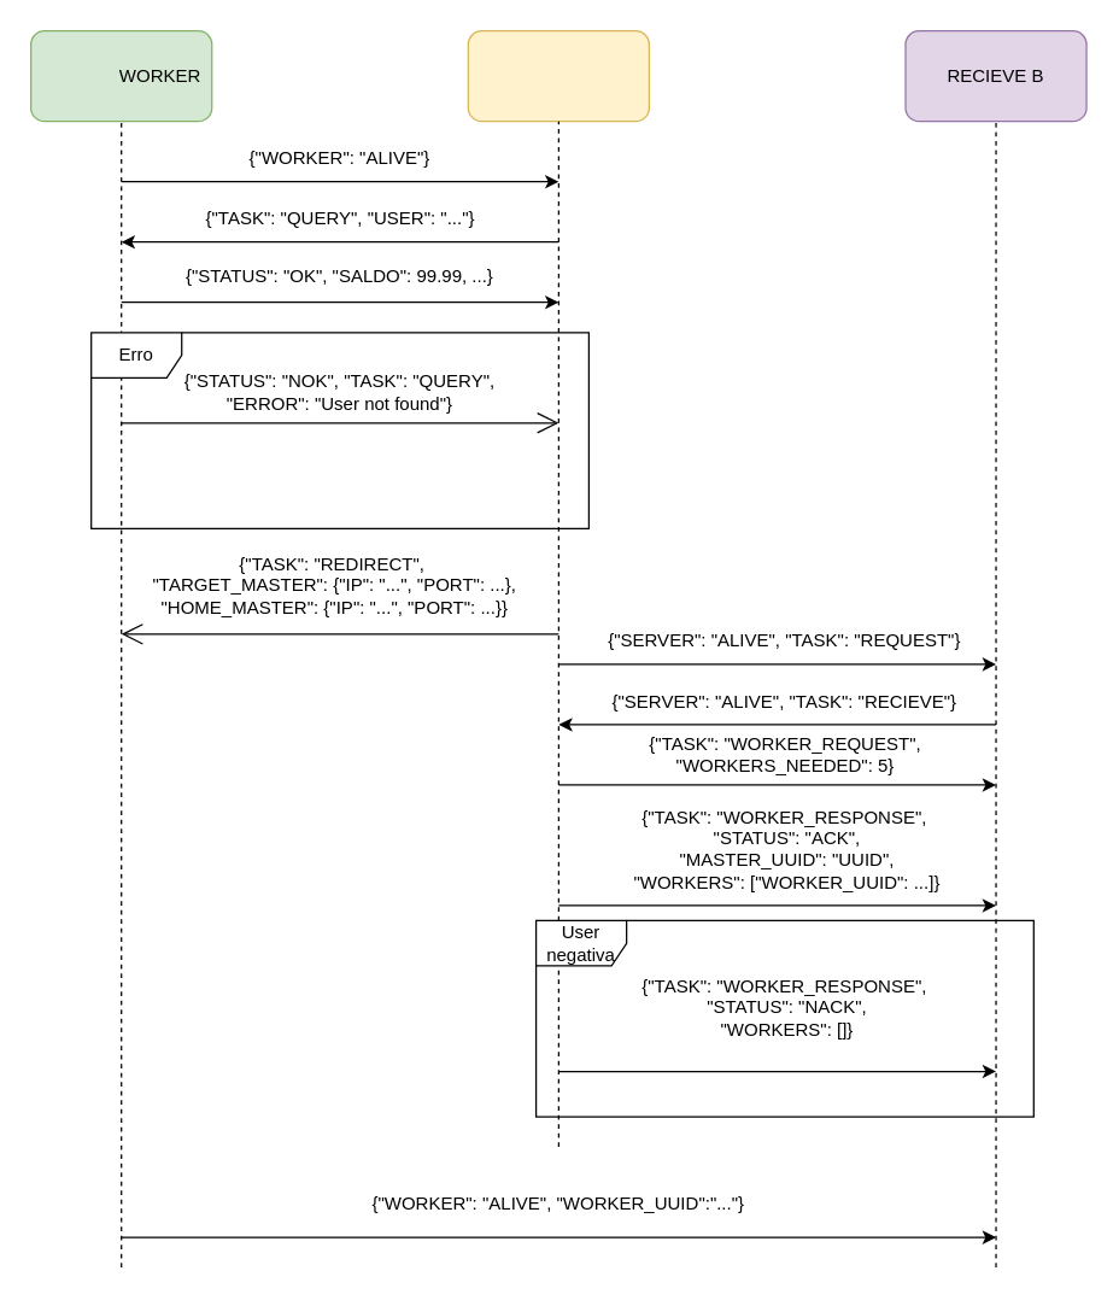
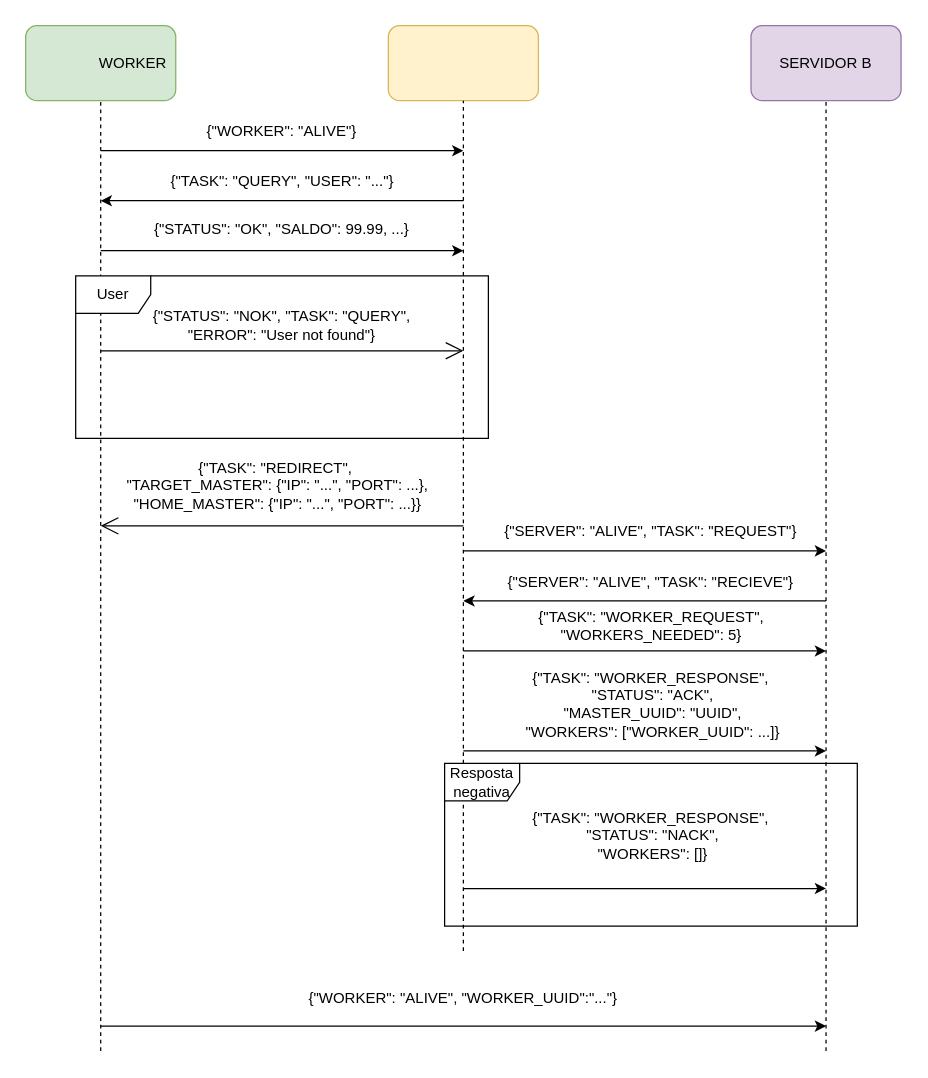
  <mxCell id="0" />
  <mxCell id="1" parent="0" />
  <mxCell id="2" value="" style="rounded=1;whiteSpace=wrap;html=1;fillColor=#d5e8d4;strokeColor=#82b366;" vertex="1" parent="1"><mxGeometry x="20" y="20" width="120" height="60" as="geometry" /></mxCell>
  <mxCell id="3" value="" style="rounded=1;whiteSpace=wrap;html=1;fillColor=#fff2cc;strokeColor=#d6b656;" vertex="1" parent="1"><mxGeometry x="310" y="20" width="120" height="60" as="geometry" /></mxCell>
  <mxCell id="4" value="" style="rounded=1;whiteSpace=wrap;html=1;fillColor=#e1d5e7;strokeColor=#9673a6;" vertex="1" parent="1"><mxGeometry x="600" y="20" width="120" height="60" as="geometry" /></mxCell>
  <mxCell id="5" value="" style="endArrow=none;dashed=1;html=1;rounded=0;entryX=0.5;entryY=1;entryDx=0;entryDy=0;" edge="1" parent="1" target="2"><mxGeometry width="50" height="50" relative="1" as="geometry"><mxPoint x="80" y="840" as="sourcePoint" /><mxPoint x="420" y="160" as="targetPoint" /></mxGeometry></mxCell>
  <mxCell id="6" value="" style="endArrow=none;dashed=1;html=1;rounded=0;entryX=0.5;entryY=1;entryDx=0;entryDy=0;" edge="1" parent="1" target="3"><mxGeometry width="50" height="50" relative="1" as="geometry"><mxPoint x="370" y="760" as="sourcePoint" /><mxPoint x="420" y="160" as="targetPoint" /></mxGeometry></mxCell>
  <mxCell id="7" value="" style="endArrow=none;dashed=1;html=1;rounded=0;entryX=0.5;entryY=1;entryDx=0;entryDy=0;" edge="1" parent="1" target="4"><mxGeometry width="50" height="50" relative="1" as="geometry"><mxPoint x="660" y="840" as="sourcePoint" /><mxPoint x="420" y="160" as="targetPoint" /></mxGeometry></mxCell>
  <mxCell id="8" value="WORKER" style="text;strokeColor=none;fillColor=none;align=left;verticalAlign=middle;spacingLeft=4;spacingRight=4;overflow=hidden;points=[[0,0.5],[1,0.5]];portConstraint=eastwest;rotatable=0;whiteSpace=wrap;html=1;" vertex="1" parent="1"><mxGeometry x="72.5" y="35" width="65" height="30" as="geometry" /></mxCell>
- <mxCell id="9" value="RECIEVE B" style="text;html=1;align=center;verticalAlign=middle;whiteSpace=wrap;rounded=0;" vertex="1" parent="1"><mxGeometry x="620" y="35" width="80" height="30" as="geometry" /></mxCell>
+ <mxCell id="9" value="SERVIDOR B" style="text;html=1;align=center;verticalAlign=middle;whiteSpace=wrap;rounded=0;" vertex="1" parent="1"><mxGeometry x="620" y="35" width="80" height="30" as="geometry" /></mxCell>
  <mxCell id="10" value="" style="endArrow=classic;html=1;rounded=0;" edge="1" parent="1"><mxGeometry width="50" height="50" relative="1" as="geometry"><mxPoint x="80" y="120" as="sourcePoint" /><mxPoint x="370" y="120" as="targetPoint" /></mxGeometry></mxCell>
  <mxCell id="11" value="{&quot;WORKER&quot;: &quot;ALIVE&quot;}" style="text;html=1;align=center;verticalAlign=middle;whiteSpace=wrap;rounded=0;" vertex="1" parent="1"><mxGeometry x="160" y="90" width="130" height="30" as="geometry" /></mxCell>
  <mxCell id="12" value="" style="endArrow=classic;html=1;rounded=0;" edge="1" parent="1"><mxGeometry width="50" height="50" relative="1" as="geometry"><mxPoint x="370" y="160" as="sourcePoint" /><mxPoint x="80" y="160" as="targetPoint" /></mxGeometry></mxCell>
  <mxCell id="13" value="{&quot;TASK&quot;: &quot;QUERY&quot;, &quot;USER&quot;: &quot;...&quot;}" style="text;html=1;align=center;verticalAlign=middle;whiteSpace=wrap;rounded=0;" vertex="1" parent="1"><mxGeometry x="127.5" y="130" width="195" height="30" as="geometry" /></mxCell>
  <mxCell id="14" value="" style="endArrow=classic;html=1;rounded=0;" edge="1" parent="1"><mxGeometry width="50" height="50" relative="1" as="geometry"><mxPoint x="80" y="200" as="sourcePoint" /><mxPoint x="370" y="200" as="targetPoint" /></mxGeometry></mxCell>
  <mxCell id="15" value="{&quot;STATUS&quot;: &quot;OK&quot;, &quot;SALDO&quot;: 99.99, ...}&lt;div&gt;&lt;br&gt;&lt;/div&gt;" style="text;html=1;align=center;verticalAlign=middle;whiteSpace=wrap;rounded=0;" vertex="1" parent="1"><mxGeometry x="120" y="180" width="210" height="20" as="geometry" /></mxCell>
- <mxCell id="16" value="Erro" style="shape=umlFrame;whiteSpace=wrap;html=1;pointerEvents=0;" vertex="1" parent="1"><mxGeometry x="60" y="220" width="330" height="130" as="geometry" /></mxCell>
+ <mxCell id="16" value="User" style="shape=umlFrame;whiteSpace=wrap;html=1;pointerEvents=0;" vertex="1" parent="1"><mxGeometry x="60" y="220" width="330" height="130" as="geometry" /></mxCell>
  <mxCell id="17" value="" style="endArrow=open;endFill=1;endSize=12;html=1;rounded=0;" edge="1" parent="1"><mxGeometry width="160" relative="1" as="geometry"><mxPoint x="80" y="280" as="sourcePoint" /><mxPoint x="370" y="280" as="targetPoint" /></mxGeometry></mxCell>
  <mxCell id="18" value="{&quot;STATUS&quot;: &quot;NOK&quot;, &quot;TASK&quot;: &quot;QUERY&quot;, &quot;ERROR&quot;: &quot;User not found&quot;}" style="text;html=1;align=center;verticalAlign=middle;whiteSpace=wrap;rounded=0;" vertex="1" parent="1"><mxGeometry x="105" y="240" width="240" height="40" as="geometry" /></mxCell>
  <mxCell id="19" value="" style="endArrow=open;endFill=1;endSize=12;html=1;rounded=0;" edge="1" parent="1"><mxGeometry width="160" relative="1" as="geometry"><mxPoint x="370" y="420" as="sourcePoint" /><mxPoint x="80" y="420" as="targetPoint" /></mxGeometry></mxCell>
  <mxCell id="20" value="&lt;div&gt;{&quot;TASK&quot;: &quot;REDIRECT&quot;,&lt;/div&gt;&lt;div&gt;&amp;nbsp;&quot;TARGET_MASTER&quot;: {&quot;IP&quot;: &quot;...&quot;, &quot;PORT&quot;: ...},&lt;/div&gt;&lt;div&gt;&amp;nbsp;&quot;HOME_MASTER&quot;: {&quot;IP&quot;: &quot;...&quot;, &quot;PORT&quot;: ...}&lt;span style=&quot;background-color: transparent; color: light-dark(rgb(0, 0, 0), rgb(255, 255, 255));&quot;&gt;}&lt;/span&gt;&lt;/div&gt;&lt;div&gt;&lt;br&gt;&lt;/div&gt;" style="text;html=1;align=center;verticalAlign=middle;whiteSpace=wrap;rounded=0;" vertex="1" parent="1"><mxGeometry x="70" y="380" width="300" height="30" as="geometry" /></mxCell>
  <mxCell id="21" value="" style="endArrow=classic;html=1;rounded=0;" edge="1" parent="1"><mxGeometry width="50" height="50" relative="1" as="geometry"><mxPoint x="370" y="440" as="sourcePoint" /><mxPoint x="660" y="440" as="targetPoint" /></mxGeometry></mxCell>
  <mxCell id="22" value="{&quot;SERVER&quot;: &quot;ALIVE&quot;, &quot;TASK&quot;: &quot;REQUEST&quot;}" style="text;html=1;align=center;verticalAlign=middle;whiteSpace=wrap;rounded=0;" vertex="1" parent="1"><mxGeometry x="400" y="410" width="240" height="30" as="geometry" /></mxCell>
  <mxCell id="23" value="" style="endArrow=classic;html=1;rounded=0;" edge="1" parent="1"><mxGeometry width="50" height="50" relative="1" as="geometry"><mxPoint x="660" y="480" as="sourcePoint" /><mxPoint x="370" y="480" as="targetPoint" /></mxGeometry></mxCell>
  <mxCell id="24" value="{&quot;SERVER&quot;: &quot;ALIVE&quot;, &quot;TASK&quot;: &quot;RECIEVE&quot;}" style="text;html=1;align=center;verticalAlign=middle;whiteSpace=wrap;rounded=0;" vertex="1" parent="1"><mxGeometry x="395" y="450" width="250" height="30" as="geometry" /></mxCell>
  <mxCell id="25" value="" style="endArrow=classic;html=1;rounded=0;" edge="1" parent="1"><mxGeometry width="50" height="50" relative="1" as="geometry"><mxPoint x="370" y="520" as="sourcePoint" /><mxPoint x="660" y="520" as="targetPoint" /></mxGeometry></mxCell>
  <mxCell id="26" value="{&quot;TASK&quot;: &quot;WORKER_REQUEST&quot;, &quot;WORKERS_NEEDED&quot;: 5}" style="text;html=1;align=center;verticalAlign=middle;whiteSpace=wrap;rounded=0;" vertex="1" parent="1"><mxGeometry x="422.5" y="480" width="195" height="40" as="geometry" /></mxCell>
  <mxCell id="27" value="" style="endArrow=classic;html=1;rounded=0;" edge="1" parent="1"><mxGeometry width="50" height="50" relative="1" as="geometry"><mxPoint x="370" y="600" as="sourcePoint" /><mxPoint x="660" y="600" as="targetPoint" /></mxGeometry></mxCell>
  <mxCell id="28" value="&lt;div&gt;{&quot;TASK&quot;: &quot;WORKER_RESPONSE&quot;,&lt;/div&gt;&lt;div&gt;&amp;nbsp;&quot;STATUS&quot;: &quot;ACK&quot;,&lt;/div&gt;&lt;div&gt;&amp;nbsp;&quot;MASTER_UUID&quot;: &quot;UUID&quot;,&lt;/div&gt;&lt;div&gt;&amp;nbsp;&quot;WORKERS&quot;: [&quot;WORKER_UUID&quot;: ...]}&lt;/div&gt;&lt;div&gt;&lt;br&gt;&lt;/div&gt;" style="text;html=1;align=center;verticalAlign=middle;whiteSpace=wrap;rounded=0;" vertex="1" parent="1"><mxGeometry x="375" y="530" width="290" height="80" as="geometry" /></mxCell>
- <mxCell id="29" value="User negativa" style="shape=umlFrame;whiteSpace=wrap;html=1;pointerEvents=0;" vertex="1" parent="1"><mxGeometry x="355" y="610" width="330" height="130" as="geometry" /></mxCell>
+ <mxCell id="29" value="Resposta negativa" style="shape=umlFrame;whiteSpace=wrap;html=1;pointerEvents=0;" vertex="1" parent="1"><mxGeometry x="355" y="610" width="330" height="130" as="geometry" /></mxCell>
  <mxCell id="30" value="" style="endArrow=classic;html=1;rounded=0;" edge="1" parent="1"><mxGeometry width="50" height="50" relative="1" as="geometry"><mxPoint x="370" y="710" as="sourcePoint" /><mxPoint x="660" y="710" as="targetPoint" /></mxGeometry></mxCell>
  <mxCell id="31" value="&lt;div&gt;{&quot;TASK&quot;: &quot;WORKER_RESPONSE&quot;,&lt;/div&gt;&lt;div&gt;&amp;nbsp;&quot;STATUS&quot;: &quot;NACK&quot;,&lt;/div&gt;&lt;div&gt;&amp;nbsp;&quot;WORKERS&quot;: []}&lt;/div&gt;&lt;div&gt;&lt;br&gt;&lt;/div&gt;" style="text;html=1;align=center;verticalAlign=middle;whiteSpace=wrap;rounded=0;" vertex="1" parent="1"><mxGeometry x="375" y="635" width="290" height="80" as="geometry" /></mxCell>
  <mxCell id="32" value="" style="endArrow=classic;html=1;rounded=0;" edge="1" parent="1"><mxGeometry width="50" height="50" relative="1" as="geometry"><mxPoint x="80" y="820" as="sourcePoint" /><mxPoint x="660" y="820" as="targetPoint" /></mxGeometry></mxCell>
  <mxCell id="33" value="&lt;div&gt;{&quot;WORKER&quot;: &quot;ALIVE&quot;, &quot;WORKER_UUID&quot;:&quot;...&quot;}&lt;/div&gt;&lt;div&gt;&lt;br&gt;&lt;/div&gt;" style="text;html=1;align=center;verticalAlign=middle;whiteSpace=wrap;rounded=0;" vertex="1" parent="1"><mxGeometry x="235" y="790" width="270" height="30" as="geometry" /></mxCell>
